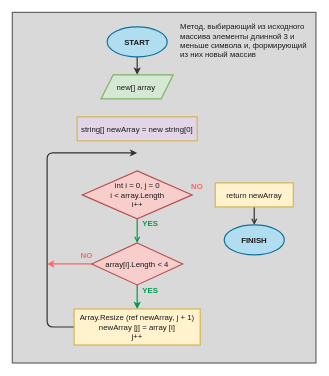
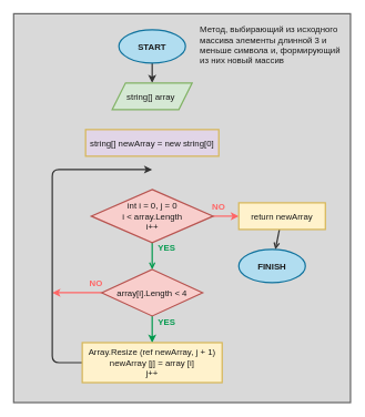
  <mxCell id="0" />
  <mxCell id="1" parent="0" />
  <mxCell id="2" value="" style="rounded=0;whiteSpace=wrap;html=1;fontSize=13;fontColor=#333333;strokeWidth=2;fillColor=#D9D9D9;strokeColor=#666666;" parent="1" vertex="1"><mxGeometry x="20" y="20" width="505.75" height="584" as="geometry" /></mxCell>
  <mxCell id="3" value="" style="edgeStyle=none;html=1;fontColor=#1A1A1A;strokeWidth=2;strokeColor=#333333;" parent="1" source="4" target="5" edge="1"><mxGeometry relative="1" as="geometry" /></mxCell>
  <mxCell id="4" value="START" style="ellipse;whiteSpace=wrap;html=1;fillColor=#b1ddf0;strokeColor=#10739e;fontStyle=1;fontColor=#1A1A1A;strokeWidth=2;fontSize=13;" parent="1" vertex="1"><mxGeometry x="178" y="44" width="100" height="50" as="geometry" /></mxCell>
- <mxCell id="5" value="new[] array&amp;nbsp;" style="shape=parallelogram;perimeter=parallelogramPerimeter;whiteSpace=wrap;html=1;fixedSize=1;fillColor=#d5e8d4;strokeColor=#82b366;strokeWidth=2;fontColor=#1A1A1A;fontSize=13;" parent="1" vertex="1"><mxGeometry x="168" y="124" width="120" height="40" as="geometry" /></mxCell>
+ <mxCell id="5" value="string[] array&amp;nbsp;" style="shape=parallelogram;perimeter=parallelogramPerimeter;whiteSpace=wrap;html=1;fixedSize=1;fillColor=#d5e8d4;strokeColor=#82b366;strokeWidth=2;fontColor=#1A1A1A;fontSize=13;" parent="1" vertex="1"><mxGeometry x="168" y="124" width="120" height="40" as="geometry" /></mxCell>
  <mxCell id="6" value="string[] newArray = new string[0]" style="rounded=0;whiteSpace=wrap;html=1;strokeWidth=2;fillColor=#e1d5e7;strokeColor=#d6b656;fontColor=#1A1A1A;fontSize=13;" parent="1" vertex="1"><mxGeometry x="128" y="194" width="200" height="40" as="geometry" /></mxCell>
  <mxCell id="7" value="" style="edgeStyle=none;html=1;fontSize=13;fontColor=#1A1A1A;strokeWidth=2;strokeColor=#00994D;endArrow=open;" parent="1" source="9" target="12" edge="1"><mxGeometry relative="1" as="geometry" /></mxCell>
+ <mxCell id="8" value="" style="edgeStyle=none;html=1;fontSize=13;fontColor=#FFFFFF;strokeColor=#FF6666;strokeWidth=2;" parent="1" source="9" target="19" edge="1"><mxGeometry relative="1" as="geometry" /></mxCell>
  <mxCell id="9" value="int i = 0, j = 0&lt;br style=&quot;font-size: 13px;&quot;&gt;i &amp;lt; array.Length&lt;br style=&quot;font-size: 13px;&quot;&gt;i++" style="rhombus;whiteSpace=wrap;html=1;strokeWidth=2;fillColor=#f8cecc;strokeColor=#b85450;fontColor=#1A1A1A;fontSize=13;" parent="1" vertex="1"><mxGeometry x="136.5" y="284" width="183" height="80" as="geometry" /></mxCell>
  <mxCell id="10" value="" style="edgeStyle=none;html=1;fontSize=13;fontColor=#009900;strokeColor=#00994D;strokeWidth=2;" parent="1" source="12" target="15" edge="1"><mxGeometry relative="1" as="geometry" /></mxCell>
  <mxCell id="11" style="edgeStyle=none;html=1;fontSize=13;fontColor=#FFFFFF;strokeColor=#FF6666;strokeWidth=2;" parent="1" source="12" edge="1"><mxGeometry relative="1" as="geometry"><mxPoint x="78" y="439" as="targetPoint" /></mxGeometry></mxCell>
  <mxCell id="12" value="array[i].Length &amp;lt; 4" style="rhombus;whiteSpace=wrap;html=1;strokeWidth=2;fillColor=#f8cecc;strokeColor=#b85450;fontColor=#1A1A1A;fontSize=13;" parent="1" vertex="1"><mxGeometry x="152.25" y="404" width="151.5" height="70" as="geometry" /></mxCell>
  <mxCell id="13" value="YES" style="text;html=1;strokeColor=none;fillColor=none;align=center;verticalAlign=middle;whiteSpace=wrap;rounded=0;fontSize=13;fontColor=#00994D;fontStyle=1" parent="1" vertex="1"><mxGeometry x="220" y="357" width="60" height="30" as="geometry" /></mxCell>
  <mxCell id="14" style="edgeStyle=none;html=1;fontSize=13;fontColor=#FFFFFF;strokeColor=#333333;strokeWidth=2;" parent="1" source="15" edge="1"><mxGeometry relative="1" as="geometry"><mxPoint x="228" y="254" as="targetPoint" /><Array as="points"><mxPoint x="78" y="544" /><mxPoint x="78" y="254" /></Array></mxGeometry></mxCell>
  <mxCell id="15" value="Array.Resize (ref newArray, j + 1)&lt;br style=&quot;font-size: 13px;&quot;&gt;newArray [j] = array [i]&lt;br style=&quot;font-size: 13px;&quot;&gt;j++" style="rounded=0;whiteSpace=wrap;html=1;strokeWidth=2;fillColor=#fff2cc;strokeColor=#d6b656;fontColor=#1A1A1A;fontSize=13;" parent="1" vertex="1"><mxGeometry x="123" y="514" width="210" height="60" as="geometry" /></mxCell>
  <mxCell id="16" value="YES" style="text;html=1;strokeColor=none;fillColor=none;align=center;verticalAlign=middle;whiteSpace=wrap;rounded=0;fontSize=13;fontColor=#00994D;fontStyle=1;labelBackgroundColor=none;" parent="1" vertex="1"><mxGeometry x="220" y="468" width="60" height="30" as="geometry" /></mxCell>
  <mxCell id="17" value="NO" style="text;html=1;strokeColor=none;fillColor=none;align=center;verticalAlign=middle;whiteSpace=wrap;rounded=0;fontSize=13;fontColor=#FF6666;fontStyle=1" parent="1" vertex="1"><mxGeometry x="114" y="409" width="60" height="30" as="geometry" /></mxCell>
  <mxCell id="18" value="" style="edgeStyle=none;html=1;fontSize=13;fontColor=#FFFFFF;strokeColor=#333333;strokeWidth=2;endArrow=open;" parent="1" source="19" target="21" edge="1"><mxGeometry relative="1" as="geometry" /></mxCell>
  <mxCell id="19" value="return newArray" style="rounded=0;whiteSpace=wrap;html=1;strokeWidth=2;fillColor=#fff2cc;strokeColor=#d6b656;fontColor=#1A1A1A;fontSize=13;" parent="1" vertex="1"><mxGeometry x="358" y="304" width="130" height="40" as="geometry" /></mxCell>
  <mxCell id="20" value="NO" style="text;html=1;strokeColor=none;fillColor=none;align=center;verticalAlign=middle;whiteSpace=wrap;rounded=0;fontSize=13;fontColor=#FF6666;fontStyle=1" parent="1" vertex="1"><mxGeometry x="298" y="294" width="60" height="30" as="geometry" /></mxCell>
- <mxCell id="21" value="FINISH" style="ellipse;whiteSpace=wrap;html=1;fillColor=#b1ddf0;strokeColor=#10739e;fontStyle=1;fontColor=#1A1A1A;strokeWidth=2;fontSize=13;" parent="1" vertex="1"><mxGeometry x="373" y="374" width="100" height="50" as="geometry" /></mxCell>
+ <mxCell id="21" value="FINISH" style="ellipse;whiteSpace=wrap;html=1;fillColor=#b1ddf0;strokeColor=#10739e;fontStyle=1;fontColor=#1A1A1A;strokeWidth=2;fontSize=13;" parent="1" vertex="1"><mxGeometry x="358" y="374" width="100" height="50" as="geometry" /></mxCell>
  <mxCell id="22" value="&lt;div style=&quot;font-size: 13px;&quot;&gt;&lt;span style=&quot;font-size: 13px;&quot;&gt;Метод, выбирающий из исходного массива элементы длинной 3 и меньше символа и, формирующий из них новый массив&lt;/span&gt;&lt;/div&gt;" style="text;html=1;strokeColor=none;fillColor=none;align=left;verticalAlign=top;whiteSpace=wrap;rounded=0;fontColor=#1A1A1A;fontSize=13;" vertex="1" parent="1"><mxGeometry x="298" y="29" width="215.25" height="80" as="geometry" /></mxCell>
